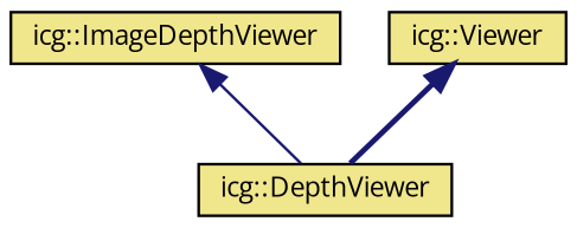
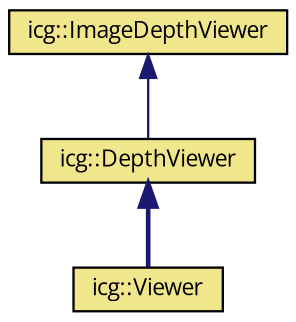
  digraph {
    fontname="Open Sans"
    node [color=black fillcolor=khaki fontname="Open Sans" fontsize=10 shape=record style=filled]
    edge [color=midnightblue dir=back fontname="Open Sans" fontsize=10 labelfontname=Helvetica labelfontsize=10]
    n1 [fontcolor=black height=0.2 label="icg::ImageDepthViewer" width=0.4]
    n2 [height=0.2 label="icg::DepthViewer" width=0.4]
    n3 [height=0.2 label="icg::Viewer" width=0.4]
    n1 -> n2 [style=solid]
-   n3 -> n2 [style=bold]
+   n2 -> n3 [style=bold]
  }
